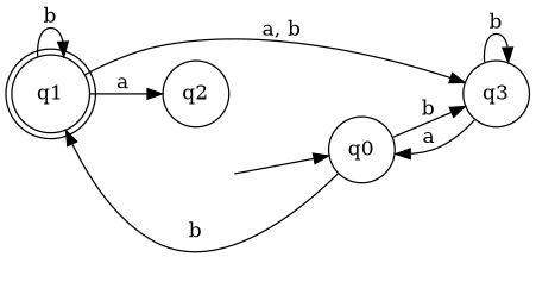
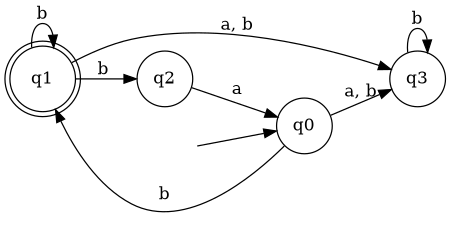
  digraph {
    fontname="DejaVu Serif"
    rankdir=LR
    node [fontname="DejaVu Serif" shape=circle]
    edge [fontname="DejaVu Serif"]
    q1 [shape=doublecircle]
    q2
    q3
    q0
    _nil [style=invis shape=""]
    q1 -> q1 [label=b]
-   q1 -> q2 [label=a]
+   q1 -> q2 [label=b]
    q1 -> q3 [label="a, b"]
    q3 -> q3 [label=b]
-   q3 -> q0 [label=a]
+   q2 -> q0 [label=a]
    q0 -> q1 [label=b]
-   q0 -> q3 [label=b]
+   q0 -> q3 [label="a, b"]
    _nil -> q0
  }
